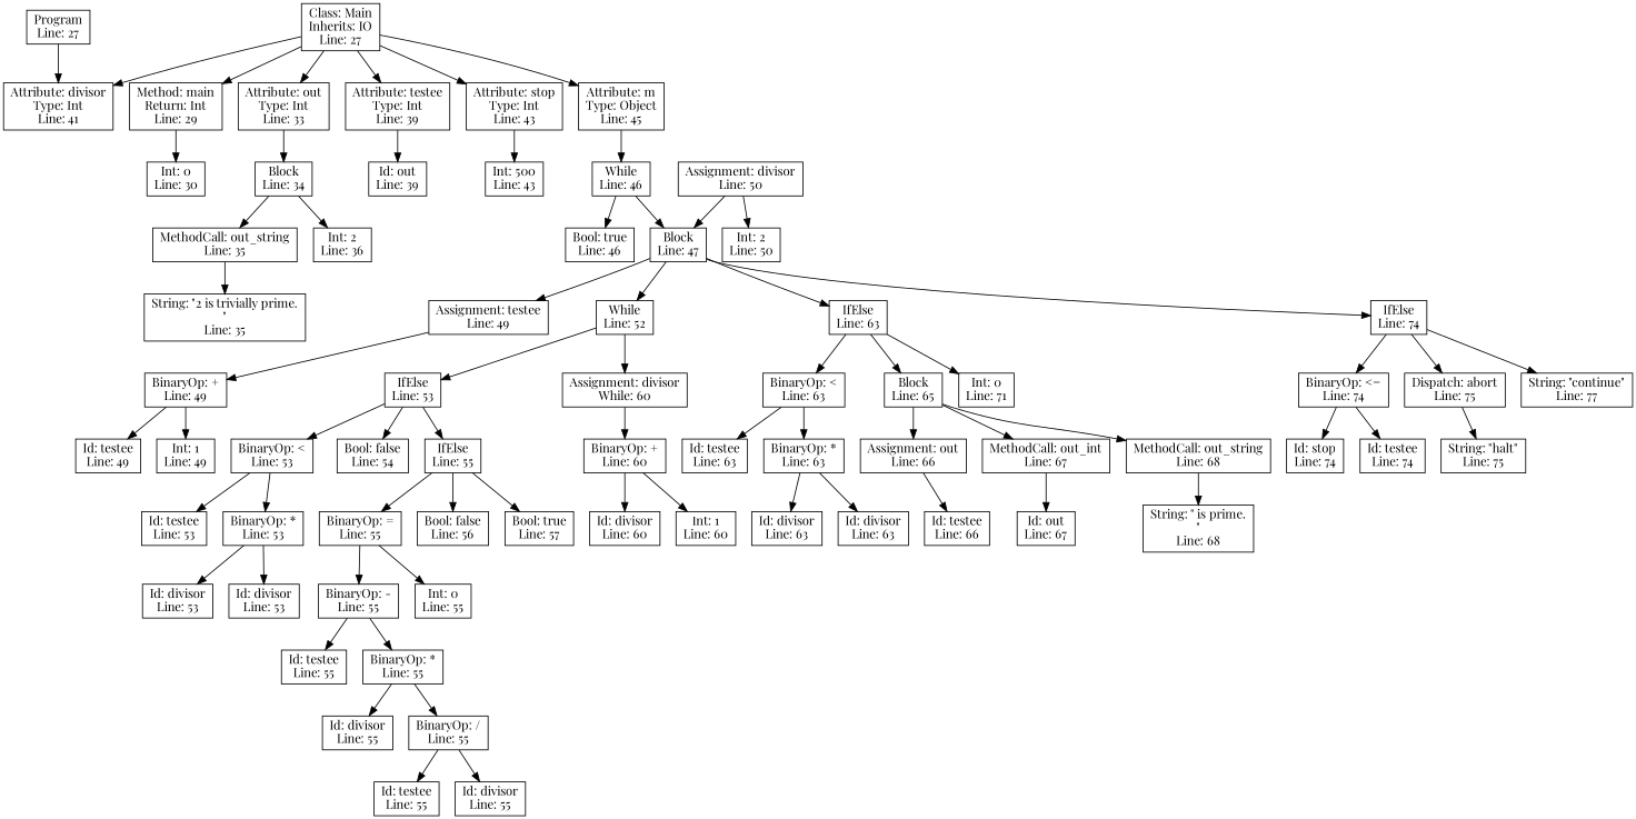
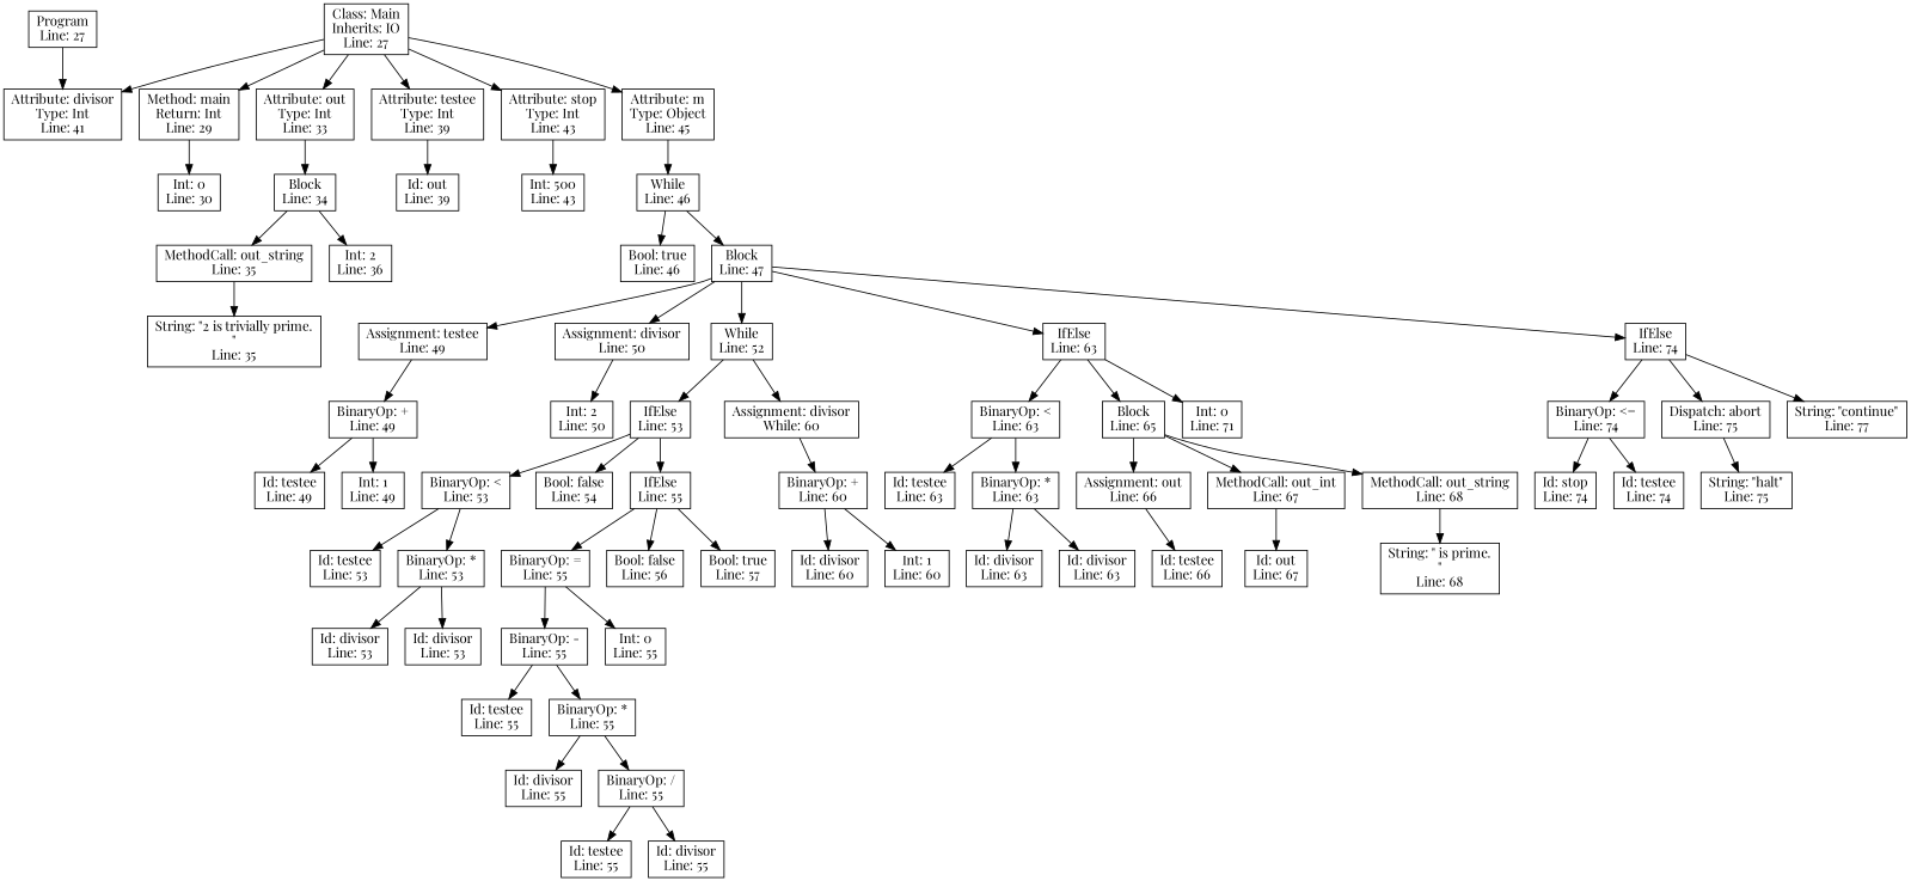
  digraph {
    fontname="Playfair Display"
    node [fontname="Playfair Display" shape=box]
    edge [fontname="Playfair Display"]
    n1 [label="Program\nLine: 27"]
    n2 [label="Attribute: divisor\nType: Int\nLine: 41"]
    n3 [label="Class: Main\nInherits: IO\nLine: 27"]
    n4 [label="Method: main\nReturn: Int\nLine: 29"]
    n5 [label="Attribute: out\nType: Int\nLine: 33"]
    n6 [label="Attribute: testee\nType: Int\nLine: 39"]
    n7 [label="Attribute: stop\nType: Int\nLine: 43"]
    n8 [label="Attribute: m\nType: Object\nLine: 45"]
    n9 [label="Int: 0\nLine: 30"]
    n10 [label="Block\nLine: 34"]
    n11 [label="Id: out\nLine: 39"]
    n12 [label="Int: 500\nLine: 43"]
    n13 [label="While\nLine: 46"]
    n14 [label="MethodCall: out_string\nLine: 35"]
    n15 [label="Int: 2\nLine: 36"]
    n16 [label="String: \"2 is trivially prime.\n\"\nLine: 35"]
    n17 [label="Bool: true\nLine: 46"]
    n18 [label="Block\nLine: 47"]
    n19 [label="Assignment: testee\nLine: 49"]
    n20 [label="Assignment: divisor\nLine: 50"]
    n21 [label="While\nLine: 52"]
    n22 [label="IfElse\nLine: 63"]
    n23 [label="IfElse\nLine: 74"]
    n24 [label="BinaryOp: +\nLine: 49"]
    n25 [label="Int: 2\nLine: 50"]
    n26 [label="IfElse\nLine: 53"]
    n27 [label="Assignment: divisor\nWhile: 60"]
    n28 [label="BinaryOp: <\nLine: 63"]
    n29 [label="Block\nLine: 65"]
    n30 [label="Int: 0\nLine: 71"]
    n31 [label="BinaryOp: <=\nLine: 74"]
    n32 [label="Dispatch: abort\nLine: 75"]
    n33 [label="String: \"continue\"\nLine: 77"]
    n34 [label="Id: testee\nLine: 49"]
    n35 [label="Int: 1\nLine: 49"]
    n36 [label="BinaryOp: <\nLine: 53"]
    n37 [label="Bool: false\nLine: 54"]
    n38 [label="IfElse\nLine: 55"]
    n39 [label="BinaryOp: +\nLine: 60"]
    n40 [label="Id: testee\nLine: 53"]
    n41 [label="BinaryOp: *\nLine: 53"]
    n42 [label="BinaryOp: =\nLine: 55"]
    n43 [label="Bool: false\nLine: 56"]
    n44 [label="Bool: true\nLine: 57"]
    n45 [label="Id: divisor\nLine: 53"]
    n46 [label="Id: divisor\nLine: 53"]
    n47 [label="BinaryOp: -\nLine: 55"]
    n48 [label="Int: 0\nLine: 55"]
    n49 [label="Id: testee\nLine: 55"]
    n50 [label="BinaryOp: *\nLine: 55"]
    n51 [label="Id: divisor\nLine: 55"]
    n52 [label="BinaryOp: /\nLine: 55"]
    n53 [label="Id: testee\nLine: 55"]
    n54 [label="Id: divisor\nLine: 55"]
    n55 [label="Id: divisor\nLine: 60"]
    n56 [label="Int: 1\nLine: 60"]
    n57 [label="Id: testee\nLine: 63"]
    n58 [label="BinaryOp: *\nLine: 63"]
    n59 [label="Assignment: out\nLine: 66"]
    n60 [label="MethodCall: out_int\nLine: 67"]
    n61 [label="MethodCall: out_string\nLine: 68"]
    n62 [label="Id: divisor\nLine: 63"]
    n63 [label="Id: divisor\nLine: 63"]
    n64 [label="Id: testee\nLine: 66"]
    n65 [label="Id: out\nLine: 67"]
    n66 [label="String: \" is prime.\n\"\nLine: 68"]
    n67 [label="Id: stop\nLine: 74"]
    n68 [label="Id: testee\nLine: 74"]
    n69 [label="String: \"halt\"\nLine: 75"]
    n1 -> n2
    n3 -> n2
    n3 -> n4
    n3 -> n5
    n3 -> n6
    n3 -> n7
    n3 -> n8
    n4 -> n9
    n5 -> n10
    n6 -> n11
    n7 -> n12
    n8 -> n13
    n10 -> n14
    n10 -> n15
    n13 -> n17
    n13 -> n18
    n14 -> n16
    n18 -> n19
-   n20 -> n18
+   n18 -> n20
    n18 -> n21
    n18 -> n22
    n18 -> n23
    n19 -> n24
    n20 -> n25
    n21 -> n26
    n21 -> n27
    n22 -> n28
    n22 -> n29
    n22 -> n30
    n23 -> n31
    n23 -> n32
    n23 -> n33
    n24 -> n34
    n24 -> n35
    n26 -> n36
    n26 -> n37
    n26 -> n38
    n27 -> n39
    n28 -> n57
    n28 -> n58
    n29 -> n59
    n29 -> n60
    n29 -> n61
    n31 -> n67
    n31 -> n68
    n32 -> n69
    n36 -> n40
    n36 -> n41
    n38 -> n42
    n38 -> n43
    n38 -> n44
    n39 -> n55
    n39 -> n56
    n41 -> n45
    n41 -> n46
    n42 -> n47
    n42 -> n48
    n47 -> n49
    n47 -> n50
    n50 -> n51
    n50 -> n52
    n52 -> n53
    n52 -> n54
    n58 -> n62
    n58 -> n63
    n59 -> n64
    n60 -> n65
    n61 -> n66
  }
